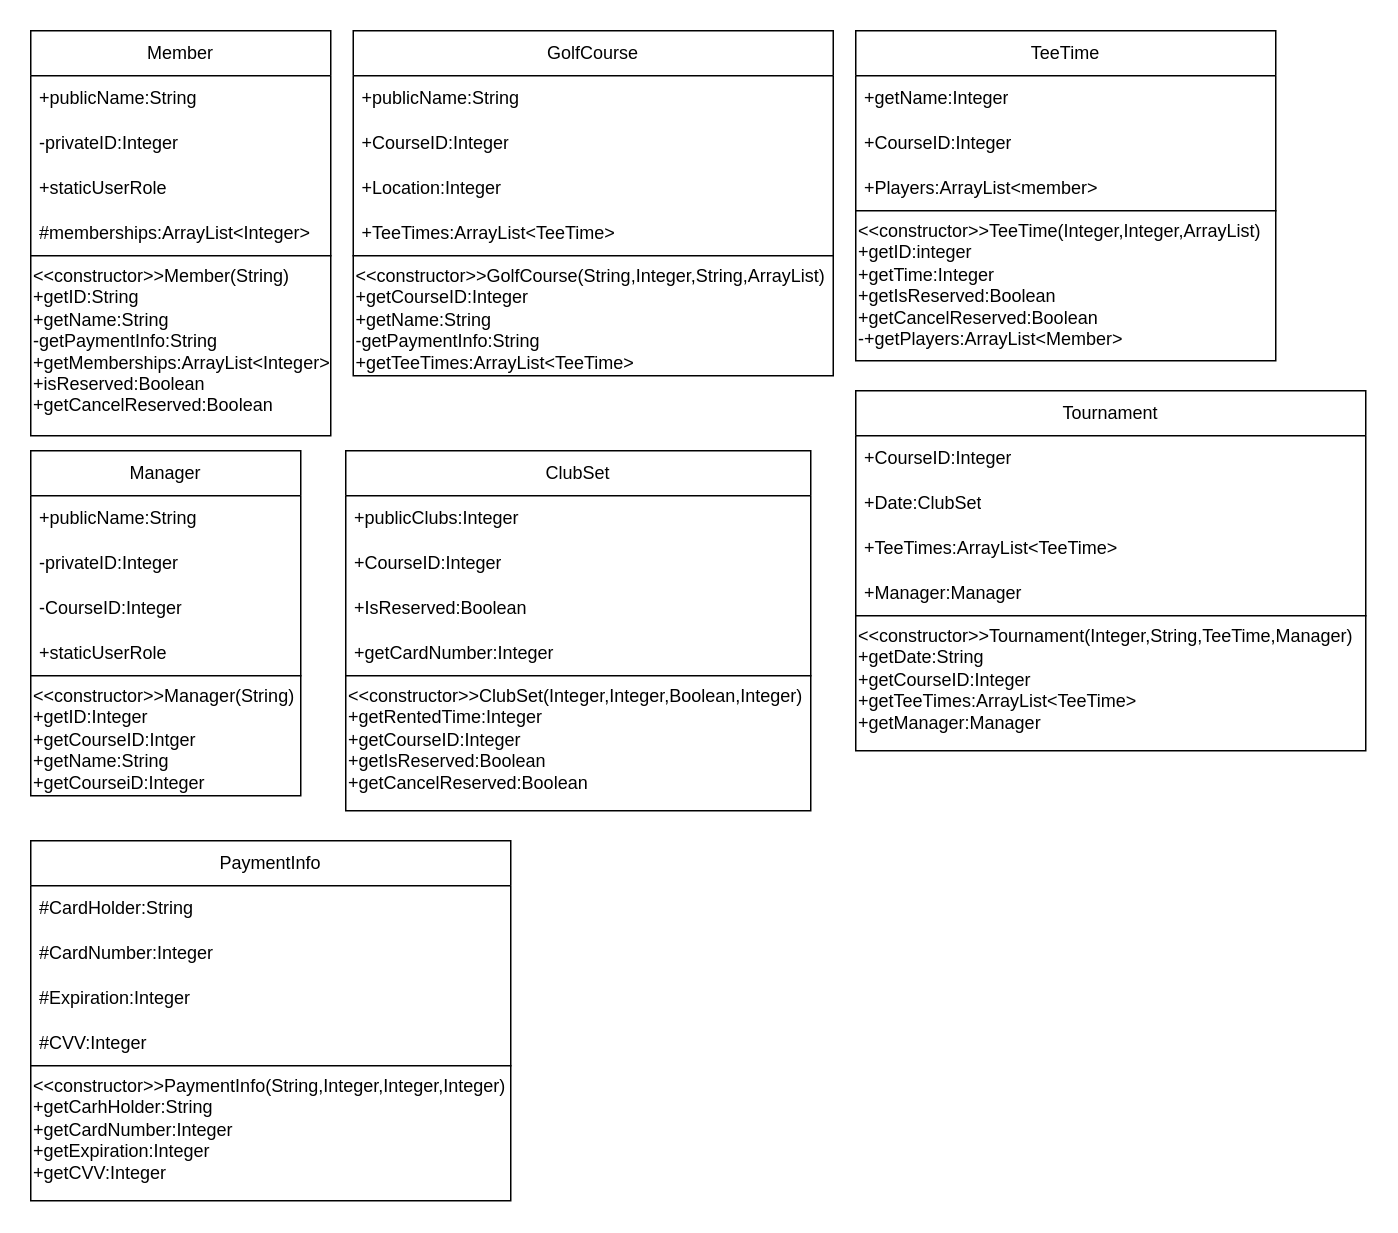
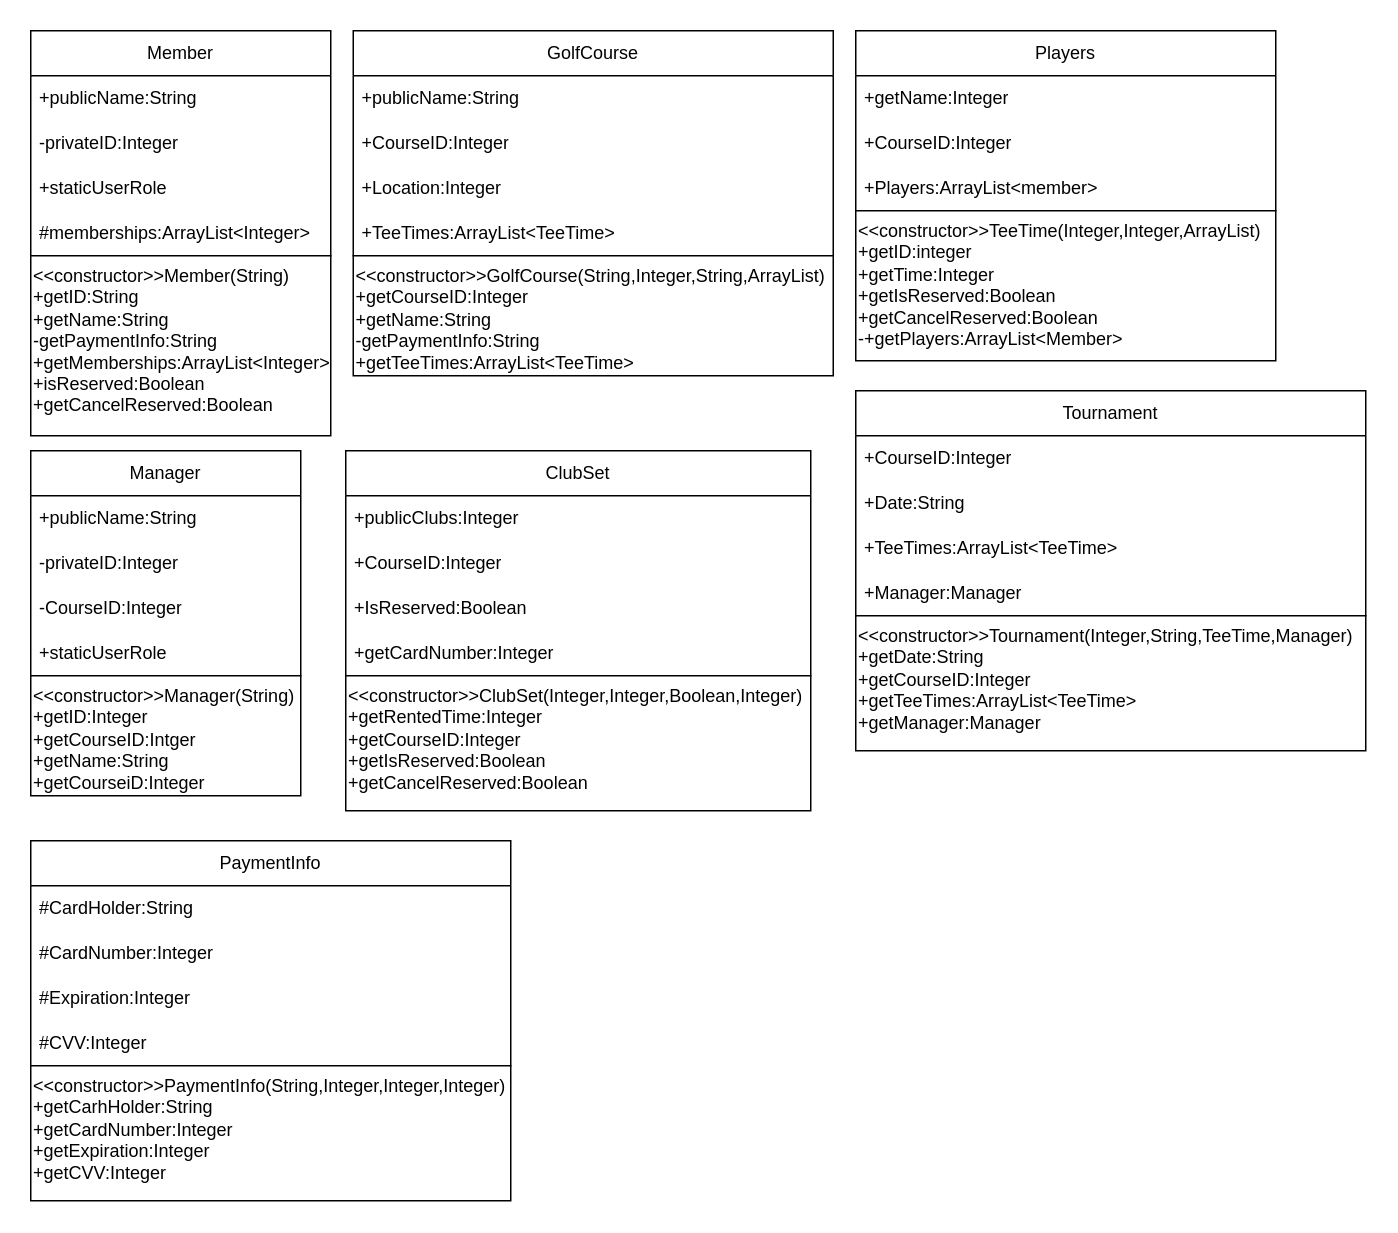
  <mxCell id="0" />
  <mxCell id="1" parent="0" />
  <mxCell id="2" value="Member" style="swimlane;fontStyle=0;childLayout=stackLayout;horizontal=1;startSize=30;horizontalStack=0;resizeParent=1;resizeParentMax=0;resizeLast=0;collapsible=1;marginBottom=0;whiteSpace=wrap;html=1;" parent="1" vertex="1"><mxGeometry x="20" y="20" width="200" height="150" as="geometry" /></mxCell>
  <mxCell id="3" value="+publicName:String" style="text;strokeColor=none;fillColor=none;align=left;verticalAlign=middle;spacingLeft=4;spacingRight=4;overflow=hidden;points=[[0,0.5],[1,0.5]];portConstraint=eastwest;rotatable=0;whiteSpace=wrap;html=1;" parent="2" vertex="1"><mxGeometry y="30" width="200" height="30" as="geometry" /></mxCell>
  <mxCell id="4" value="-privateID:Integer" style="text;strokeColor=none;fillColor=none;align=left;verticalAlign=middle;spacingLeft=4;spacingRight=4;overflow=hidden;points=[[0,0.5],[1,0.5]];portConstraint=eastwest;rotatable=0;whiteSpace=wrap;html=1;" parent="2" vertex="1"><mxGeometry y="60" width="200" height="30" as="geometry" /></mxCell>
  <mxCell id="5" value="+staticUserRole" style="text;strokeColor=none;fillColor=none;align=left;verticalAlign=middle;spacingLeft=4;spacingRight=4;overflow=hidden;points=[[0,0.5],[1,0.5]];portConstraint=eastwest;rotatable=0;whiteSpace=wrap;html=1;" parent="2" vertex="1"><mxGeometry y="90" width="200" height="30" as="geometry" /></mxCell>
  <mxCell id="6" value="#memberships:ArrayList&amp;lt;Integer&amp;gt;" style="text;strokeColor=none;fillColor=none;align=left;verticalAlign=middle;spacingLeft=4;spacingRight=4;overflow=hidden;points=[[0,0.5],[1,0.5]];portConstraint=eastwest;rotatable=0;whiteSpace=wrap;html=1;" parent="2" vertex="1"><mxGeometry y="120" width="200" height="30" as="geometry" /></mxCell>
  <mxCell id="7" value="&amp;lt;&amp;lt;constructor&amp;gt;&amp;gt;Member(String)&lt;div&gt;+getID:String&lt;/div&gt;&lt;div&gt;+getName:String&lt;/div&gt;&lt;div&gt;-getPaymentInfo:String&lt;/div&gt;&lt;div&gt;+getMemberships:ArrayList&amp;lt;Integer&amp;gt;&lt;/div&gt;&lt;div&gt;+isReserved:Boolean&lt;/div&gt;&lt;div&gt;+getCancelReserved:Boolean&lt;/div&gt;" style="whiteSpace=wrap;html=1;align=left;verticalAlign=top;" parent="1" vertex="1"><mxGeometry x="20" y="170" width="200" height="120" as="geometry" /></mxCell>
  <mxCell id="8" value="Manager" style="swimlane;fontStyle=0;childLayout=stackLayout;horizontal=1;startSize=30;horizontalStack=0;resizeParent=1;resizeParentMax=0;resizeLast=0;collapsible=1;marginBottom=0;whiteSpace=wrap;html=1;" parent="1" vertex="1"><mxGeometry x="20" y="300" width="180" height="150" as="geometry" /></mxCell>
  <mxCell id="9" value="+publicName:String" style="text;strokeColor=none;fillColor=none;align=left;verticalAlign=middle;spacingLeft=4;spacingRight=4;overflow=hidden;points=[[0,0.5],[1,0.5]];portConstraint=eastwest;rotatable=0;whiteSpace=wrap;html=1;" parent="8" vertex="1"><mxGeometry y="30" width="180" height="30" as="geometry" /></mxCell>
  <mxCell id="10" value="-privateID:Integer" style="text;strokeColor=none;fillColor=none;align=left;verticalAlign=middle;spacingLeft=4;spacingRight=4;overflow=hidden;points=[[0,0.5],[1,0.5]];portConstraint=eastwest;rotatable=0;whiteSpace=wrap;html=1;" parent="8" vertex="1"><mxGeometry y="60" width="180" height="30" as="geometry" /></mxCell>
  <mxCell id="11" value="-CourseID:Integer" style="text;strokeColor=none;fillColor=none;align=left;verticalAlign=middle;spacingLeft=4;spacingRight=4;overflow=hidden;points=[[0,0.5],[1,0.5]];portConstraint=eastwest;rotatable=0;whiteSpace=wrap;html=1;" parent="8" vertex="1"><mxGeometry y="90" width="180" height="30" as="geometry" /></mxCell>
  <mxCell id="12" value="+staticUserRole" style="text;strokeColor=none;fillColor=none;align=left;verticalAlign=middle;spacingLeft=4;spacingRight=4;overflow=hidden;points=[[0,0.5],[1,0.5]];portConstraint=eastwest;rotatable=0;whiteSpace=wrap;html=1;" parent="8" vertex="1"><mxGeometry y="120" width="180" height="30" as="geometry" /></mxCell>
  <mxCell id="13" value="&amp;lt;&amp;lt;constructor&amp;gt;&amp;gt;Manager(String)&lt;div&gt;+getID:Integer&lt;/div&gt;&lt;div&gt;+getCourseID:Intger&lt;/div&gt;&lt;div&gt;+getName:String&lt;/div&gt;&lt;div&gt;+getCourseiD:Integer&lt;/div&gt;&lt;div&gt;&lt;br&gt;&lt;/div&gt;" style="whiteSpace=wrap;html=1;align=left;verticalAlign=top;" parent="1" vertex="1"><mxGeometry x="20" y="450" width="180" height="80" as="geometry" /></mxCell>
  <mxCell id="14" value="GolfCourse" style="swimlane;fontStyle=0;childLayout=stackLayout;horizontal=1;startSize=30;horizontalStack=0;resizeParent=1;resizeParentMax=0;resizeLast=0;collapsible=1;marginBottom=0;whiteSpace=wrap;html=1;" parent="1" vertex="1"><mxGeometry x="235" y="20" width="320" height="150" as="geometry" /></mxCell>
  <mxCell id="15" value="+publicName:String" style="text;strokeColor=none;fillColor=none;align=left;verticalAlign=middle;spacingLeft=4;spacingRight=4;overflow=hidden;points=[[0,0.5],[1,0.5]];portConstraint=eastwest;rotatable=0;whiteSpace=wrap;html=1;" parent="14" vertex="1"><mxGeometry y="30" width="320" height="30" as="geometry" /></mxCell>
  <mxCell id="16" value="+CourseID:Integer" style="text;strokeColor=none;fillColor=none;align=left;verticalAlign=middle;spacingLeft=4;spacingRight=4;overflow=hidden;points=[[0,0.5],[1,0.5]];portConstraint=eastwest;rotatable=0;whiteSpace=wrap;html=1;" parent="14" vertex="1"><mxGeometry y="60" width="320" height="30" as="geometry" /></mxCell>
  <mxCell id="17" value="+Location:Integer" style="text;strokeColor=none;fillColor=none;align=left;verticalAlign=middle;spacingLeft=4;spacingRight=4;overflow=hidden;points=[[0,0.5],[1,0.5]];portConstraint=eastwest;rotatable=0;whiteSpace=wrap;html=1;" parent="14" vertex="1"><mxGeometry y="90" width="320" height="30" as="geometry" /></mxCell>
  <mxCell id="18" value="+TeeTimes:ArrayList&amp;lt;TeeTime&amp;gt;" style="text;strokeColor=none;fillColor=none;align=left;verticalAlign=middle;spacingLeft=4;spacingRight=4;overflow=hidden;points=[[0,0.5],[1,0.5]];portConstraint=eastwest;rotatable=0;whiteSpace=wrap;html=1;" parent="14" vertex="1"><mxGeometry y="120" width="320" height="30" as="geometry" /></mxCell>
  <mxCell id="19" value="&amp;lt;&amp;lt;constructor&amp;gt;&amp;gt;GolfCourse(String,Integer,String,ArrayList)&lt;div&gt;+getCourseID:Integer&lt;/div&gt;&lt;div&gt;+getName:String&lt;/div&gt;&lt;div&gt;-getPaymentInfo:String&lt;br&gt;+getTeeTimes:ArrayList&amp;lt;TeeTime&amp;gt;&lt;/div&gt;&lt;div&gt;&lt;br&gt;&lt;/div&gt;" style="whiteSpace=wrap;html=1;align=left;verticalAlign=top;" parent="1" vertex="1"><mxGeometry x="235" y="170" width="320" height="80" as="geometry" /></mxCell>
- <mxCell id="20" value="TeeTime" style="swimlane;fontStyle=0;childLayout=stackLayout;horizontal=1;startSize=30;horizontalStack=0;resizeParent=1;resizeParentMax=0;resizeLast=0;collapsible=1;marginBottom=0;whiteSpace=wrap;html=1;" parent="1" vertex="1"><mxGeometry x="570" y="20" width="280" height="120" as="geometry" /></mxCell>
+ <mxCell id="20" value="Players" style="swimlane;fontStyle=0;childLayout=stackLayout;horizontal=1;startSize=30;horizontalStack=0;resizeParent=1;resizeParentMax=0;resizeLast=0;collapsible=1;marginBottom=0;whiteSpace=wrap;html=1;" parent="1" vertex="1"><mxGeometry x="570" y="20" width="280" height="120" as="geometry" /></mxCell>
  <mxCell id="21" value="+getName:Integer" style="text;strokeColor=none;fillColor=none;align=left;verticalAlign=middle;spacingLeft=4;spacingRight=4;overflow=hidden;points=[[0,0.5],[1,0.5]];portConstraint=eastwest;rotatable=0;whiteSpace=wrap;html=1;" parent="20" vertex="1"><mxGeometry y="30" width="280" height="30" as="geometry" /></mxCell>
  <mxCell id="22" value="+CourseID:Integer" style="text;strokeColor=none;fillColor=none;align=left;verticalAlign=middle;spacingLeft=4;spacingRight=4;overflow=hidden;points=[[0,0.5],[1,0.5]];portConstraint=eastwest;rotatable=0;whiteSpace=wrap;html=1;" parent="20" vertex="1"><mxGeometry y="60" width="280" height="30" as="geometry" /></mxCell>
  <mxCell id="23" value="+Players:ArrayList&amp;lt;member&amp;gt;" style="text;strokeColor=none;fillColor=none;align=left;verticalAlign=middle;spacingLeft=4;spacingRight=4;overflow=hidden;points=[[0,0.5],[1,0.5]];portConstraint=eastwest;rotatable=0;whiteSpace=wrap;html=1;" parent="20" vertex="1"><mxGeometry y="90" width="280" height="30" as="geometry" /></mxCell>
  <mxCell id="24" value="&amp;lt;&amp;lt;constructor&amp;gt;&amp;gt;TeeTime(Integer,Integer,ArrayList)&lt;div&gt;+getID:integer&lt;/div&gt;&lt;div&gt;+getTime:Integer&lt;/div&gt;&lt;div&gt;+getIsReserved:Boolean&lt;/div&gt;&lt;div&gt;+getCancelReserved:Boolean&lt;br&gt;&lt;/div&gt;&lt;div&gt;-&lt;span style=&quot;background-color: initial;&quot;&gt;+getPlayers:ArrayList&amp;lt;Member&amp;gt;&lt;/span&gt;&lt;/div&gt;&lt;div&gt;&lt;br&gt;&lt;/div&gt;" style="whiteSpace=wrap;html=1;align=left;verticalAlign=top;" parent="1" vertex="1"><mxGeometry x="570" y="140" width="280" height="100" as="geometry" /></mxCell>
  <mxCell id="25" value="ClubSet" style="swimlane;fontStyle=0;childLayout=stackLayout;horizontal=1;startSize=30;horizontalStack=0;resizeParent=1;resizeParentMax=0;resizeLast=0;collapsible=1;marginBottom=0;whiteSpace=wrap;html=1;" parent="1" vertex="1"><mxGeometry x="230" y="300" width="310" height="150" as="geometry" /></mxCell>
  <mxCell id="26" value="+publicClubs:Integer" style="text;strokeColor=none;fillColor=none;align=left;verticalAlign=middle;spacingLeft=4;spacingRight=4;overflow=hidden;points=[[0,0.5],[1,0.5]];portConstraint=eastwest;rotatable=0;whiteSpace=wrap;html=1;" parent="25" vertex="1"><mxGeometry y="30" width="310" height="30" as="geometry" /></mxCell>
  <mxCell id="27" value="+CourseID:Integer" style="text;strokeColor=none;fillColor=none;align=left;verticalAlign=middle;spacingLeft=4;spacingRight=4;overflow=hidden;points=[[0,0.5],[1,0.5]];portConstraint=eastwest;rotatable=0;whiteSpace=wrap;html=1;" parent="25" vertex="1"><mxGeometry y="60" width="310" height="30" as="geometry" /></mxCell>
  <mxCell id="28" value="+IsReserved:Boolean" style="text;strokeColor=none;fillColor=none;align=left;verticalAlign=middle;spacingLeft=4;spacingRight=4;overflow=hidden;points=[[0,0.5],[1,0.5]];portConstraint=eastwest;rotatable=0;whiteSpace=wrap;html=1;" parent="25" vertex="1"><mxGeometry y="90" width="310" height="30" as="geometry" /></mxCell>
  <mxCell id="29" value="+getCardNumber:Integer" style="text;strokeColor=none;fillColor=none;align=left;verticalAlign=middle;spacingLeft=4;spacingRight=4;overflow=hidden;points=[[0,0.5],[1,0.5]];portConstraint=eastwest;rotatable=0;whiteSpace=wrap;html=1;" parent="25" vertex="1"><mxGeometry y="120" width="310" height="30" as="geometry" /></mxCell>
  <mxCell id="30" value="&amp;lt;&amp;lt;constructor&amp;gt;&amp;gt;ClubSet(Integer,Integer,Boolean,Integer)&lt;div&gt;+getRentedTime:Integer&lt;/div&gt;&lt;div&gt;+getCourseID:Integer&lt;/div&gt;&lt;div&gt;+getIsReserved:Boolean&lt;/div&gt;&lt;div&gt;+getCancelReserved:Boolean&lt;br&gt;&lt;/div&gt;" style="whiteSpace=wrap;html=1;align=left;verticalAlign=top;" parent="1" vertex="1"><mxGeometry x="230" y="450" width="310" height="90" as="geometry" /></mxCell>
  <mxCell id="31" value="Tournament" style="swimlane;fontStyle=0;childLayout=stackLayout;horizontal=1;startSize=30;horizontalStack=0;resizeParent=1;resizeParentMax=0;resizeLast=0;collapsible=1;marginBottom=0;whiteSpace=wrap;html=1;" parent="1" vertex="1"><mxGeometry x="570" y="260" width="340" height="150" as="geometry" /></mxCell>
  <mxCell id="32" value="+CourseID:Integer" style="text;strokeColor=none;fillColor=none;align=left;verticalAlign=middle;spacingLeft=4;spacingRight=4;overflow=hidden;points=[[0,0.5],[1,0.5]];portConstraint=eastwest;rotatable=0;whiteSpace=wrap;html=1;" parent="31" vertex="1"><mxGeometry y="30" width="340" height="30" as="geometry" /></mxCell>
- <mxCell id="33" value="+Date:ClubSet" style="text;strokeColor=none;fillColor=none;align=left;verticalAlign=middle;spacingLeft=4;spacingRight=4;overflow=hidden;points=[[0,0.5],[1,0.5]];portConstraint=eastwest;rotatable=0;whiteSpace=wrap;html=1;" parent="31" vertex="1"><mxGeometry y="60" width="340" height="30" as="geometry" /></mxCell>
+ <mxCell id="33" value="+Date:String" style="text;strokeColor=none;fillColor=none;align=left;verticalAlign=middle;spacingLeft=4;spacingRight=4;overflow=hidden;points=[[0,0.5],[1,0.5]];portConstraint=eastwest;rotatable=0;whiteSpace=wrap;html=1;" parent="31" vertex="1"><mxGeometry y="60" width="340" height="30" as="geometry" /></mxCell>
  <mxCell id="34" value="+TeeTimes:ArrayList&amp;lt;TeeTime&amp;gt;" style="text;strokeColor=none;fillColor=none;align=left;verticalAlign=middle;spacingLeft=4;spacingRight=4;overflow=hidden;points=[[0,0.5],[1,0.5]];portConstraint=eastwest;rotatable=0;whiteSpace=wrap;html=1;" parent="31" vertex="1"><mxGeometry y="90" width="340" height="30" as="geometry" /></mxCell>
  <mxCell id="35" value="+Manager:Manager" style="text;strokeColor=none;fillColor=none;align=left;verticalAlign=middle;spacingLeft=4;spacingRight=4;overflow=hidden;points=[[0,0.5],[1,0.5]];portConstraint=eastwest;rotatable=0;whiteSpace=wrap;html=1;" parent="31" vertex="1"><mxGeometry y="120" width="340" height="30" as="geometry" /></mxCell>
  <mxCell id="36" value="&amp;lt;&amp;lt;constructor&amp;gt;&amp;gt;Tournament(Integer,String,TeeTime,Manager)&lt;div&gt;+getDate:String&lt;/div&gt;&lt;div&gt;+getCourseID:Integer&lt;/div&gt;&lt;div&gt;+getTeeTimes:ArrayList&amp;lt;TeeTime&amp;gt;&lt;/div&gt;&lt;div&gt;+getManager:Manager&lt;/div&gt;&lt;div&gt;&lt;br&gt;&lt;/div&gt;" style="whiteSpace=wrap;html=1;align=left;verticalAlign=top;" parent="1" vertex="1"><mxGeometry x="570" y="410" width="340" height="90" as="geometry" /></mxCell>
  <mxCell id="37" value="PaymentInfo" style="swimlane;fontStyle=0;childLayout=stackLayout;horizontal=1;startSize=30;horizontalStack=0;resizeParent=1;resizeParentMax=0;resizeLast=0;collapsible=1;marginBottom=0;whiteSpace=wrap;html=1;" parent="1" vertex="1"><mxGeometry x="20" y="560" width="320" height="150" as="geometry" /></mxCell>
  <mxCell id="38" value="#CardHolder:String" style="text;strokeColor=none;fillColor=none;align=left;verticalAlign=middle;spacingLeft=4;spacingRight=4;overflow=hidden;points=[[0,0.5],[1,0.5]];portConstraint=eastwest;rotatable=0;whiteSpace=wrap;html=1;" parent="37" vertex="1"><mxGeometry y="30" width="320" height="30" as="geometry" /></mxCell>
  <mxCell id="39" value="#CardNumber:Integer" style="text;strokeColor=none;fillColor=none;align=left;verticalAlign=middle;spacingLeft=4;spacingRight=4;overflow=hidden;points=[[0,0.5],[1,0.5]];portConstraint=eastwest;rotatable=0;whiteSpace=wrap;html=1;" parent="37" vertex="1"><mxGeometry y="60" width="320" height="30" as="geometry" /></mxCell>
  <mxCell id="40" value="#Expiration:Integer" style="text;strokeColor=none;fillColor=none;align=left;verticalAlign=middle;spacingLeft=4;spacingRight=4;overflow=hidden;points=[[0,0.5],[1,0.5]];portConstraint=eastwest;rotatable=0;whiteSpace=wrap;html=1;" parent="37" vertex="1"><mxGeometry y="90" width="320" height="30" as="geometry" /></mxCell>
  <mxCell id="41" value="#CVV:Integer" style="text;strokeColor=none;fillColor=none;align=left;verticalAlign=middle;spacingLeft=4;spacingRight=4;overflow=hidden;points=[[0,0.5],[1,0.5]];portConstraint=eastwest;rotatable=0;whiteSpace=wrap;html=1;" parent="37" vertex="1"><mxGeometry y="120" width="320" height="30" as="geometry" /></mxCell>
  <mxCell id="42" value="&amp;lt;&amp;lt;constructor&amp;gt;&amp;gt;PaymentInfo(String,Integer,Integer,Integer)&lt;div&gt;+getCarhHolder:String&lt;/div&gt;&lt;div&gt;+getCardNumber:Integer&lt;/div&gt;&lt;div&gt;+getExpiration:Integer&lt;/div&gt;&lt;div&gt;+getCVV:Integer&lt;/div&gt;&lt;div&gt;&lt;br&gt;&lt;/div&gt;" style="whiteSpace=wrap;html=1;align=left;verticalAlign=top;" parent="1" vertex="1"><mxGeometry x="20" y="710" width="320" height="90" as="geometry" /></mxCell>
